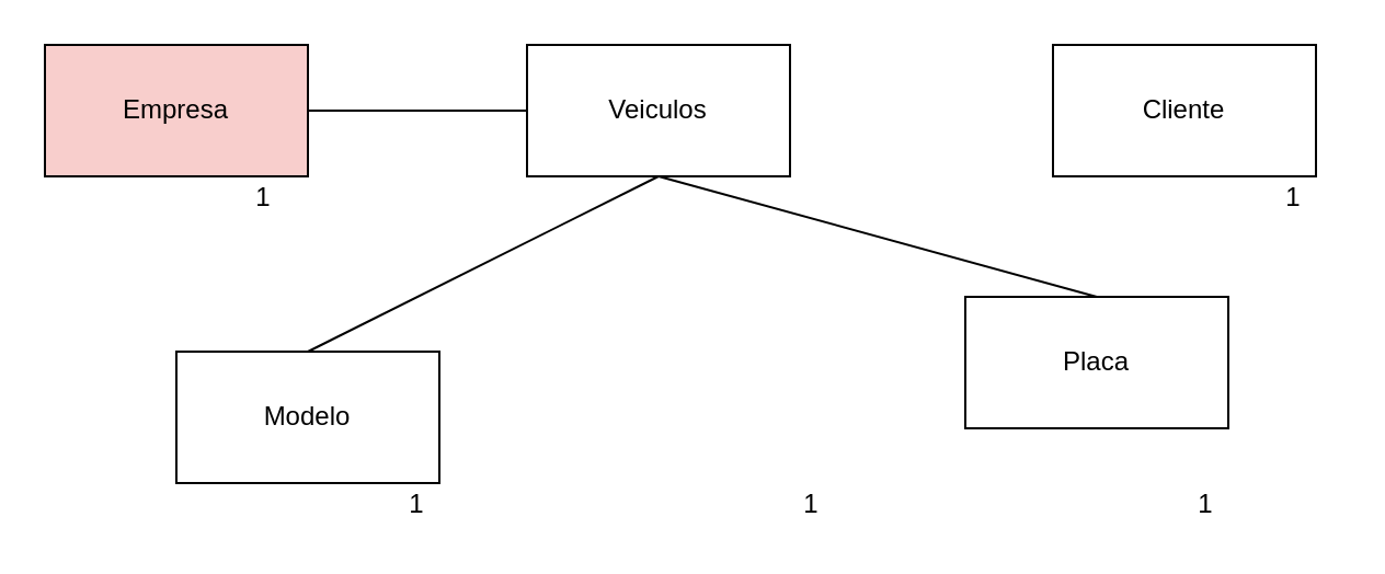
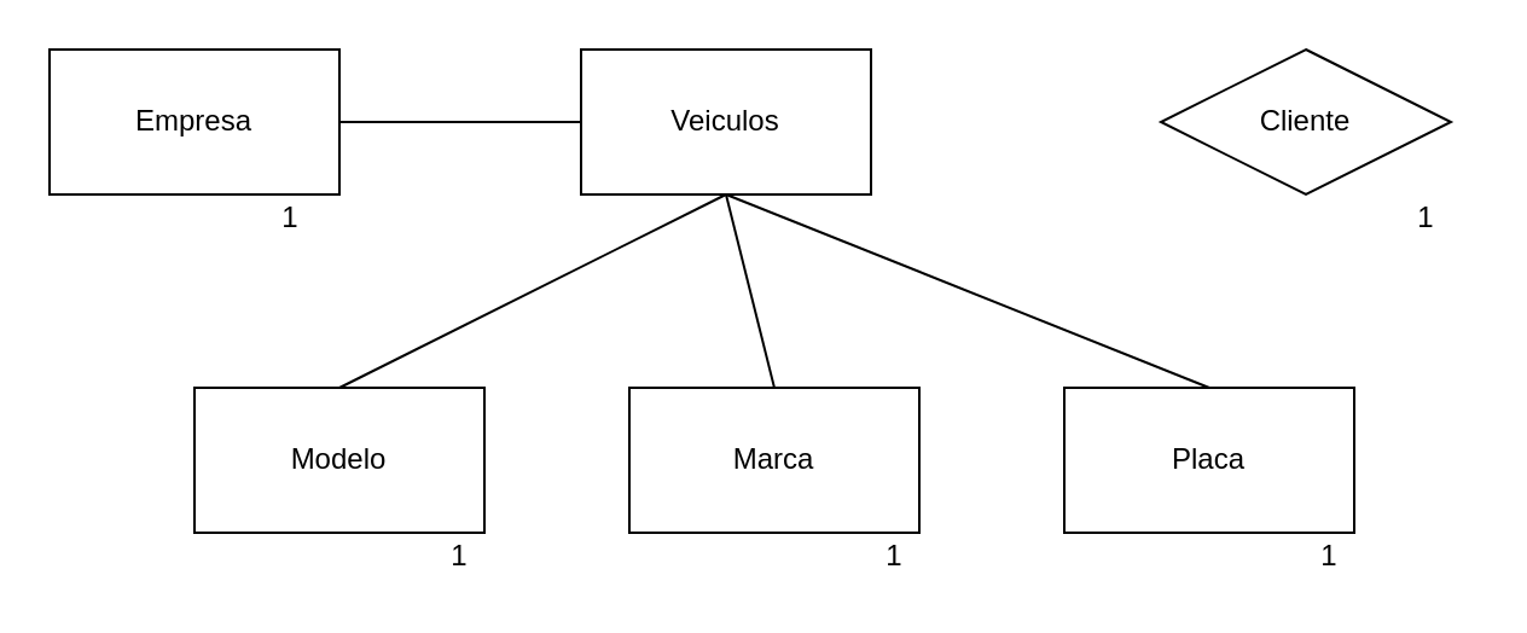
  <mxCell id="0" />
  <mxCell id="1" parent="0" />
- <mxCell id="2" value="Empresa" style="rounded=0;whiteSpace=wrap;html=1;fillColor=#f8cecc;" parent="1" vertex="1"><mxGeometry x="20" y="20" width="120" height="60" as="geometry" /></mxCell>
+ <mxCell id="2" value="Empresa" style="rounded=0;whiteSpace=wrap;html=1;" parent="1" vertex="1"><mxGeometry x="20" y="20" width="120" height="60" as="geometry" /></mxCell>
  <mxCell id="3" value="Veiculos" style="rounded=0;whiteSpace=wrap;html=1;" parent="1" vertex="1"><mxGeometry x="240" y="20" width="120" height="60" as="geometry" /></mxCell>
+ <mxCell id="4" value="Marca" style="rounded=0;whiteSpace=wrap;html=1;" parent="1" vertex="1"><mxGeometry x="260" y="160" width="120" height="60" as="geometry" /></mxCell>
  <mxCell id="5" value="Modelo" style="rounded=0;whiteSpace=wrap;html=1;" parent="1" vertex="1"><mxGeometry x="80" y="160" width="120" height="60" as="geometry" /></mxCell>
- <mxCell id="6" value="Cliente" style="rounded=0;whiteSpace=wrap;html=1;" parent="1" vertex="1"><mxGeometry x="480" y="20" width="120" height="60" as="geometry" /></mxCell>
+ <mxCell id="6" value="Cliente" style="rhombus;whiteSpace=wrap;html=1;" parent="1" vertex="1"><mxGeometry x="480" y="20" width="120" height="60" as="geometry" /></mxCell>
  <mxCell id="7" value="" style="endArrow=none;html=1;exitX=1;exitY=0.5;exitDx=0;exitDy=0;entryX=0;entryY=0.5;entryDx=0;entryDy=0;" parent="1" source="2" target="3" edge="1"><mxGeometry width="50" height="50" relative="1" as="geometry"><mxPoint x="390" y="140" as="sourcePoint" /><mxPoint x="440" y="90" as="targetPoint" /></mxGeometry></mxCell>
  <mxCell id="8" value="" style="endArrow=none;html=1;exitX=0.5;exitY=1;exitDx=0;exitDy=0;entryX=0.5;entryY=0;entryDx=0;entryDy=0;" parent="1" source="3" target="5" edge="1"><mxGeometry width="50" height="50" relative="1" as="geometry"><mxPoint x="390" y="140" as="sourcePoint" /><mxPoint x="440" y="90" as="targetPoint" /></mxGeometry></mxCell>
+ <mxCell id="9" value="" style="endArrow=none;html=1;entryX=0.5;entryY=0;entryDx=0;entryDy=0;exitX=0.5;exitY=1;exitDx=0;exitDy=0;" parent="1" source="3" target="4" edge="1"><mxGeometry width="50" height="50" relative="1" as="geometry"><mxPoint x="300" y="80" as="sourcePoint" /><mxPoint x="440" y="90" as="targetPoint" /></mxGeometry></mxCell>
  <mxCell id="10" value="1" style="text;html=1;strokeColor=none;fillColor=none;align=center;verticalAlign=middle;whiteSpace=wrap;rounded=0;" parent="1" vertex="1"><mxGeometry x="100" y="80" width="40" height="20" as="geometry" /></mxCell>
  <mxCell id="11" value="1" style="text;html=1;strokeColor=none;fillColor=none;align=center;verticalAlign=middle;whiteSpace=wrap;rounded=0;" parent="1" vertex="1"><mxGeometry x="170" y="220" width="40" height="20" as="geometry" /></mxCell>
  <mxCell id="12" value="1" style="text;html=1;strokeColor=none;fillColor=none;align=center;verticalAlign=middle;whiteSpace=wrap;rounded=0;" parent="1" vertex="1"><mxGeometry x="350" y="220" width="40" height="20" as="geometry" /></mxCell>
  <mxCell id="13" value="1" style="text;html=1;strokeColor=none;fillColor=none;align=center;verticalAlign=middle;whiteSpace=wrap;rounded=0;" parent="1" vertex="1"><mxGeometry x="570" y="80" width="40" height="20" as="geometry" /></mxCell>
- <mxCell id="14" value="Placa" style="rounded=0;whiteSpace=wrap;html=1;" vertex="1" parent="1"><mxGeometry x="440" y="135" width="120" height="60" as="geometry" /></mxCell>
+ <mxCell id="14" value="Placa" style="rounded=0;whiteSpace=wrap;html=1;" vertex="1" parent="1"><mxGeometry x="440" y="160" width="120" height="60" as="geometry" /></mxCell>
  <mxCell id="15" value="1" style="text;html=1;strokeColor=none;fillColor=none;align=center;verticalAlign=middle;whiteSpace=wrap;rounded=0;" vertex="1" parent="1"><mxGeometry x="530" y="220" width="40" height="20" as="geometry" /></mxCell>
  <mxCell id="16" value="" style="endArrow=none;html=1;entryX=0.5;entryY=0;entryDx=0;entryDy=0;" edge="1" parent="1" target="14"><mxGeometry width="50" height="50" relative="1" as="geometry"><mxPoint x="300" y="80" as="sourcePoint" /><mxPoint x="390" y="90" as="targetPoint" /></mxGeometry></mxCell>
